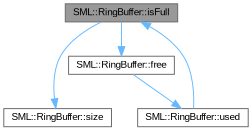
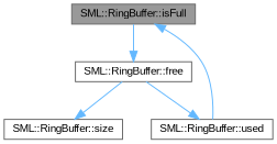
  digraph {
    fontname="Liberation Sans"
    rankdir=TB
    node [color=grey40 fillcolor=white fontname="Liberation Sans" fontsize=10 shape=box style=filled]
    edge [color=steelblue1 fontname="Liberation Sans" fontsize=10 labelfontname=Helvetica labelfontsize=10 style=solid]
    n1 [color=gray40 fillcolor=grey60 fontcolor=black height=0.2 label="SML::RingBuffer::isFull" width=0.4]
    n2 [height=0.2 label="SML::RingBuffer::free" width=0.4]
    n3 [height=0.2 label="SML::RingBuffer::size" width=0.4]
    n4 [height=0.2 label="SML::RingBuffer::used" width=0.4]
    n1 -> n2
-   n1 -> n3
+   n2 -> n3
    n2 -> n4
    n4 -> n1
  }
